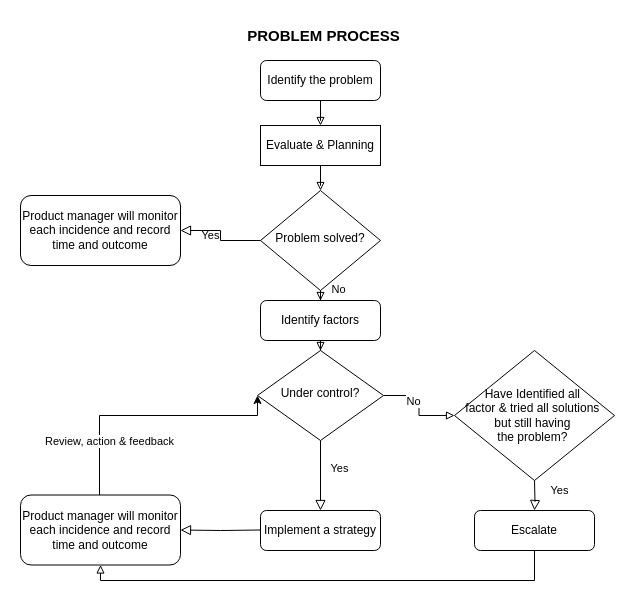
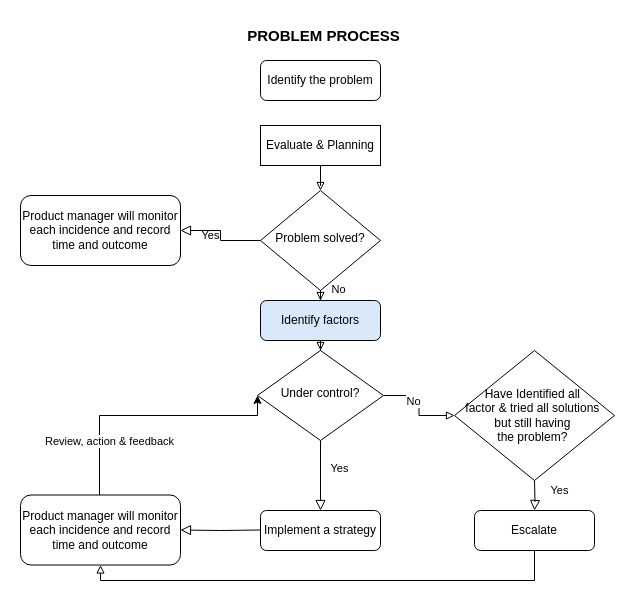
  <mxCell id="0" />
  <mxCell id="1" parent="0" />
- <mxCell id="2" style="edgeStyle=orthogonalEdgeStyle;rounded=0;orthogonalLoop=1;jettySize=auto;html=1;endArrow=block;endFill=0;" edge="1" parent="1" source="3" target="13"><mxGeometry relative="1" as="geometry" /></mxCell>
  <mxCell id="3" value="Identify the problem" style="rounded=1;whiteSpace=wrap;html=1;fontSize=12;glass=0;strokeWidth=1;shadow=0;" parent="1" vertex="1"><mxGeometry x="260" y="60" width="120" height="40" as="geometry" /></mxCell>
  <mxCell id="4" value="Yes" style="edgeStyle=orthogonalEdgeStyle;rounded=0;html=1;jettySize=auto;orthogonalLoop=1;fontSize=11;endArrow=block;endFill=0;endSize=8;strokeWidth=1;shadow=0;labelBackgroundColor=none;" parent="1" source="7" target="8" edge="1"><mxGeometry y="10" relative="1" as="geometry"><mxPoint as="offset" /></mxGeometry></mxCell>
  <mxCell id="5" style="edgeStyle=orthogonalEdgeStyle;rounded=0;orthogonalLoop=1;jettySize=auto;html=1;entryX=0.5;entryY=0;entryDx=0;entryDy=0;endArrow=block;endFill=0;" edge="1" parent="1" source="7" target="15"><mxGeometry relative="1" as="geometry" /></mxCell>
  <mxCell id="6" value="No" style="edgeLabel;html=1;align=center;verticalAlign=middle;resizable=0;points=[];" vertex="1" connectable="0" parent="5"><mxGeometry x="0.2" y="1" relative="1" as="geometry"><mxPoint x="18" as="offset" /></mxGeometry></mxCell>
  <mxCell id="7" value="Problem solved?" style="rhombus;whiteSpace=wrap;html=1;shadow=0;fontFamily=Helvetica;fontSize=12;align=center;strokeWidth=1;spacing=6;spacingTop=-4;" parent="1" vertex="1"><mxGeometry x="260" y="190" width="120" height="100" as="geometry" /></mxCell>
  <mxCell id="8" value="Product manager will monitor each incidence and record time and outcome" style="rounded=1;whiteSpace=wrap;html=1;fontSize=12;glass=0;strokeWidth=1;shadow=0;" parent="1" vertex="1"><mxGeometry x="20" y="195" width="160" height="70" as="geometry" /></mxCell>
  <mxCell id="9" value="Yes" style="edgeStyle=orthogonalEdgeStyle;rounded=0;html=1;jettySize=auto;orthogonalLoop=1;fontSize=11;endArrow=block;endFill=0;endSize=8;strokeWidth=1;shadow=0;labelBackgroundColor=none;" parent="1" source="19" target="10" edge="1"><mxGeometry x="-0.2" y="19" relative="1" as="geometry"><mxPoint as="offset" /></mxGeometry></mxCell>
  <mxCell id="10" value="Implement a strategy" style="rounded=1;whiteSpace=wrap;html=1;fontSize=12;glass=0;strokeWidth=1;shadow=0;" parent="1" vertex="1"><mxGeometry x="260" y="510" width="120" height="40" as="geometry" /></mxCell>
  <mxCell id="11" value="&lt;font style=&quot;font-size: 15px;&quot;&gt;&lt;b&gt;PROBLEM PROCESS&lt;/b&gt;&lt;/font&gt;" style="text;html=1;align=center;verticalAlign=middle;resizable=0;points=[];autosize=1;strokeColor=none;fillColor=none;" vertex="1" parent="1"><mxGeometry x="233" y="20" width="180" height="30" as="geometry" /></mxCell>
  <mxCell id="12" style="edgeStyle=orthogonalEdgeStyle;rounded=0;orthogonalLoop=1;jettySize=auto;html=1;entryX=0.5;entryY=0;entryDx=0;entryDy=0;endArrow=block;endFill=0;" edge="1" parent="1" source="13" target="7"><mxGeometry relative="1" as="geometry" /></mxCell>
  <mxCell id="13" value="Evaluate &amp;amp; Planning" style="whiteSpace=wrap;html=1;rounded=0;" vertex="1" parent="1"><mxGeometry x="260" y="125" width="120" height="40" as="geometry" /></mxCell>
  <mxCell id="14" style="edgeStyle=orthogonalEdgeStyle;rounded=0;orthogonalLoop=1;jettySize=auto;html=1;entryX=0.5;entryY=0;entryDx=0;entryDy=0;endArrow=block;endFill=0;" edge="1" parent="1" source="15" target="19"><mxGeometry relative="1" as="geometry" /></mxCell>
- <mxCell id="15" value="Identify factors" style="rounded=1;whiteSpace=wrap;html=1;" vertex="1" parent="1"><mxGeometry x="260" y="300" width="120" height="40" as="geometry" /></mxCell>
+ <mxCell id="15" value="Identify factors" style="rounded=1;whiteSpace=wrap;html=1;fillColor=#dae8fc;" vertex="1" parent="1"><mxGeometry x="260" y="300" width="120" height="40" as="geometry" /></mxCell>
  <mxCell id="16" value="Have Identified all&amp;nbsp;&lt;div&gt;factor &amp;amp; tried all solutions&amp;nbsp;&lt;/div&gt;&lt;div&gt;but still having&amp;nbsp;&lt;/div&gt;&lt;div&gt;the problem?&amp;nbsp;&lt;/div&gt;" style="rhombus;whiteSpace=wrap;html=1;" vertex="1" parent="1"><mxGeometry x="454" y="350" width="160" height="130" as="geometry" /></mxCell>
  <mxCell id="17" style="edgeStyle=orthogonalEdgeStyle;rounded=0;orthogonalLoop=1;jettySize=auto;html=1;exitX=1;exitY=0.5;exitDx=0;exitDy=0;entryX=0;entryY=0.5;entryDx=0;entryDy=0;endArrow=block;endFill=0;" edge="1" parent="1" source="19" target="16"><mxGeometry relative="1" as="geometry" /></mxCell>
  <mxCell id="18" value="No" style="edgeLabel;html=1;align=center;verticalAlign=middle;resizable=0;points=[];" vertex="1" connectable="0" parent="17"><mxGeometry x="0.265" y="-1" relative="1" as="geometry"><mxPoint x="-9" y="-16" as="offset" /></mxGeometry></mxCell>
  <mxCell id="19" value="Under control?" style="rhombus;whiteSpace=wrap;html=1;shadow=0;fontFamily=Helvetica;fontSize=12;align=center;strokeWidth=1;spacing=6;spacingTop=-4;" parent="1" vertex="1"><mxGeometry x="257" y="350" width="126" height="90" as="geometry" /></mxCell>
  <mxCell id="20" value="Yes" style="edgeStyle=orthogonalEdgeStyle;rounded=0;html=1;jettySize=auto;orthogonalLoop=1;fontSize=11;endArrow=block;endFill=0;endSize=8;strokeWidth=1;shadow=0;labelBackgroundColor=none;" edge="1" parent="1" target="22"><mxGeometry x="-0.306" y="25" relative="1" as="geometry"><mxPoint as="offset" /><mxPoint x="534" y="480" as="sourcePoint" /></mxGeometry></mxCell>
  <mxCell id="21" style="edgeStyle=orthogonalEdgeStyle;rounded=0;orthogonalLoop=1;jettySize=auto;html=1;entryX=0.5;entryY=1;entryDx=0;entryDy=0;endArrow=block;endFill=0;" edge="1" parent="1" source="22" target="26"><mxGeometry relative="1" as="geometry"><Array as="points"><mxPoint x="534" y="580" /><mxPoint x="100" y="580" /></Array></mxGeometry></mxCell>
  <mxCell id="22" value="Escalate" style="rounded=1;whiteSpace=wrap;html=1;fontSize=12;glass=0;strokeWidth=1;shadow=0;" vertex="1" parent="1"><mxGeometry x="474" y="510" width="120" height="40" as="geometry" /></mxCell>
  <mxCell id="23" value="" style="edgeStyle=orthogonalEdgeStyle;rounded=0;html=1;jettySize=auto;orthogonalLoop=1;fontSize=11;endArrow=block;endFill=0;endSize=8;strokeWidth=1;shadow=0;labelBackgroundColor=none;" edge="1" parent="1" target="26"><mxGeometry x="-0.006" y="20" relative="1" as="geometry"><mxPoint x="19" y="20" as="offset" /><mxPoint x="260" y="529.5" as="sourcePoint" /></mxGeometry></mxCell>
  <mxCell id="24" style="edgeStyle=orthogonalEdgeStyle;rounded=0;orthogonalLoop=1;jettySize=auto;html=1;entryX=0;entryY=0.5;entryDx=0;entryDy=0;" edge="1" parent="1" source="26" target="19"><mxGeometry relative="1" as="geometry"><Array as="points"><mxPoint x="99" y="415" /></Array></mxGeometry></mxCell>
  <mxCell id="25" value="Review, action &amp;amp; feedback" style="edgeLabel;html=1;align=center;verticalAlign=middle;resizable=0;points=[];" vertex="1" connectable="0" parent="24"><mxGeometry x="-0.011" y="1" relative="1" as="geometry"><mxPoint x="-38" y="26" as="offset" /></mxGeometry></mxCell>
  <mxCell id="26" value="Product manager will monitor each incidence and record time and outcome" style="rounded=1;whiteSpace=wrap;html=1;fontSize=12;glass=0;strokeWidth=1;shadow=0;" vertex="1" parent="1"><mxGeometry x="20" y="494.5" width="160" height="70" as="geometry" /></mxCell>
